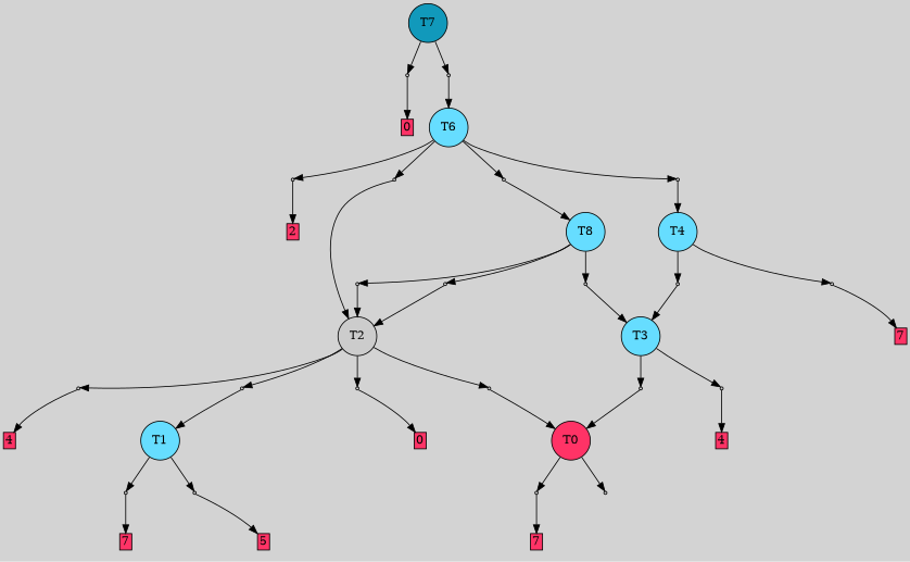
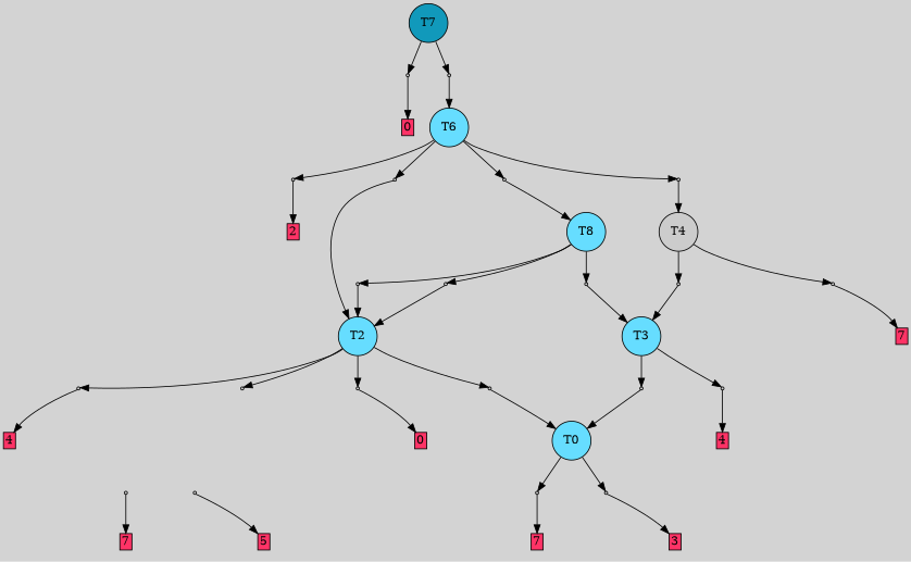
  digraph {
    bgcolor=lightgray
    node [shape=box style=filled]
    T7 [fillcolor="#1199bb" shape=circle]
    P19 [fillcolor="#cccccc" shape=point]
    P20 [fillcolor="#cccccc" shape=point]
-   T0 [fillcolor="#ff3366" shape=circle]
+   T0 [fillcolor="#66ddff" shape=circle]
    P0 [fillcolor="#cccccc" shape=point]
    P1 [fillcolor="#cccccc" shape=point]
    n7 [label="8|0&2|0#2|4&#92;n" style=invis]
    n8 [fillcolor="#ff3366" height=0 label=7 margin=0.03 width=0]
    n9 [label="3|0&3|2#0|5&#92;n" style=invis]
-   T1 [fillcolor="#66ddff" shape=circle]
+   n10 [fillcolor="#ff3366" height=0 label=3 margin=0.03 width=0]
    P2 [fillcolor="#cccccc" shape=point]
    P3 [fillcolor="#cccccc" shape=point]
    n14 [label="8|0&3|7#1|3&#92;n8|0&0|0#2|4&#92;n" style=invis]
    n15 [fillcolor="#ff3366" height=0 label=7 margin=0.03 width=0]
    n16 [label="4|0&3|7#3|2&#92;n" style=invis]
    n17 [fillcolor="#ff3366" height=0 label=5 margin=0.03 width=0]
-   T2 [fillcolor="#cccccc" shape=circle]
+   T2 [fillcolor="#66ddff" shape=circle]
    P4 [fillcolor="#cccccc" shape=point]
    P5 [fillcolor="#cccccc" shape=point]
    P6 [fillcolor="#cccccc" shape=point]
    P7 [fillcolor="#cccccc" shape=point]
    n23 [label="1|0&3|3#0|4&#92;n" style=invis]
    n24 [label="4|0&1|1#0|7&#92;n" style=invis]
    n25 [fillcolor="#ff3366" height=0 label=0 margin=0.03 width=0]
    n26 [label="3|0&3|4#0|6&#92;n" style=invis]
    n27 [label="8|0&1|6#0|6&#92;n" style=invis]
    n28 [fillcolor="#ff3366" height=0 label=4 margin=0.03 width=0]
    T3 [fillcolor="#66ddff" shape=circle]
    P8 [fillcolor="#cccccc" shape=point]
    P9 [fillcolor="#cccccc" shape=point]
    n32 [label="3|0&3|4#0|6&#92;n" style=invis]
    n33 [label="8|0&1|0#2|4&#92;n" style=invis]
    n34 [fillcolor="#ff3366" height=0 label=4 margin=0.03 width=0]
-   T4 [fillcolor="#66ddff" shape=circle]
+   T4 [fillcolor="#cccccc" shape=circle]
    P10 [fillcolor="#cccccc" shape=point]
    P11 [fillcolor="#cccccc" shape=point]
    n38 [label="8|0&3|7#1|3&#92;n8|0&0|0#2|4&#92;n" style=invis]
    n39 [fillcolor="#ff3366" height=0 label=7 margin=0.03 width=0]
    n40 [label="3|0&3|2#0|6&#92;n" style=invis]
    n41 [fillcolor="#66ddff" label=T8 shape=circle]
    P12 [fillcolor="#cccccc" shape=point]
    P13 [fillcolor="#cccccc" shape=point]
    P14 [fillcolor="#cccccc" shape=point]
    n45 [label="3|0&3|2#0|6&#92;n" style=invis]
    n46 [label="2|0&3|6#4|2&#92;n" style=invis]
    n47 [label="2|0&1|2#4|1&#92;n" style=invis]
    T6 [fillcolor="#66ddff" shape=circle]
    P15 [fillcolor="#cccccc" shape=point]
    P16 [fillcolor="#cccccc" shape=point]
    P17 [fillcolor="#cccccc" shape=point]
    P18 [fillcolor="#cccccc" shape=point]
    n53 [label="8|0&2|2#1|7&#92;n" style=invis]
    n54 [fillcolor="#ff3366" height=0 label=2 margin=0.03 width=0]
    n55 [label="8|2&2|0#4|6&#92;n3|0&0|2#3|6&#92;n" style=invis]
    n56 [label="8|0&3|7#1|3&#92;n8|0&0|0#2|4&#92;n" style=invis]
    n57 [label="8|0&1|2#4|1&#92;n" style=invis]
    n58 [label="3|0&3|3#0|3&#92;n" style=invis]
    n59 [fillcolor="#ff3366" height=0 label=0 margin=0.03 width=0]
    n60 [label="8|0&4|0#0|4&#92;n" style=invis]
    subgraph sub_1 {
      rank=same
      T7
    }
    T7 -> P19
    T7 -> P20
    P19 -> n58 [style=invis]
    P19 -> n59
    P20 -> T6
    P20 -> n60 [style=invis]
    T0 -> P0
    T0 -> P1
    P0 -> n7 [style=invis]
    P0 -> n8
    P1 -> n9 [style=invis]
-   T1 -> P2
-   T1 -> P3
+   P1 -> n10
    P2 -> n14 [style=invis]
    P2 -> n15
    P3 -> n16 [style=invis]
    P3 -> n17
    T2 -> P4
    T2 -> P5
    T2 -> P6
    T2 -> P7
-   P4 -> T1
    P4 -> n23 [style=invis]
    P5 -> n24 [style=invis]
    P5 -> n25
    P6 -> T0
    P6 -> n26 [style=invis]
    P7 -> n27 [style=invis]
    P7 -> n28
    T3 -> P8
    T3 -> P9
    P8 -> T0
    P8 -> n32 [style=invis]
    P9 -> n33 [style=invis]
    P9 -> n34
    T4 -> P10
    T4 -> P11
    P10 -> n38 [style=invis]
    P10 -> n39
    P11 -> T3
    P11 -> n40 [style=invis]
    n41 -> P12
    n41 -> P13
    n41 -> P14
    P12 -> T3
    P12 -> n45 [style=invis]
    P13 -> T2
    P13 -> n46 [style=invis]
    P14 -> T2
    P14 -> n47 [style=invis]
    T6 -> P15
    T6 -> P16
    T6 -> P17
    T6 -> P18
    P15 -> n53 [style=invis]
    P15 -> n54
    P16 -> n41
    P16 -> n55 [style=invis]
    P17 -> T4
    P17 -> n56 [style=invis]
    P18 -> T2
    P18 -> n57 [style=invis]
  }
